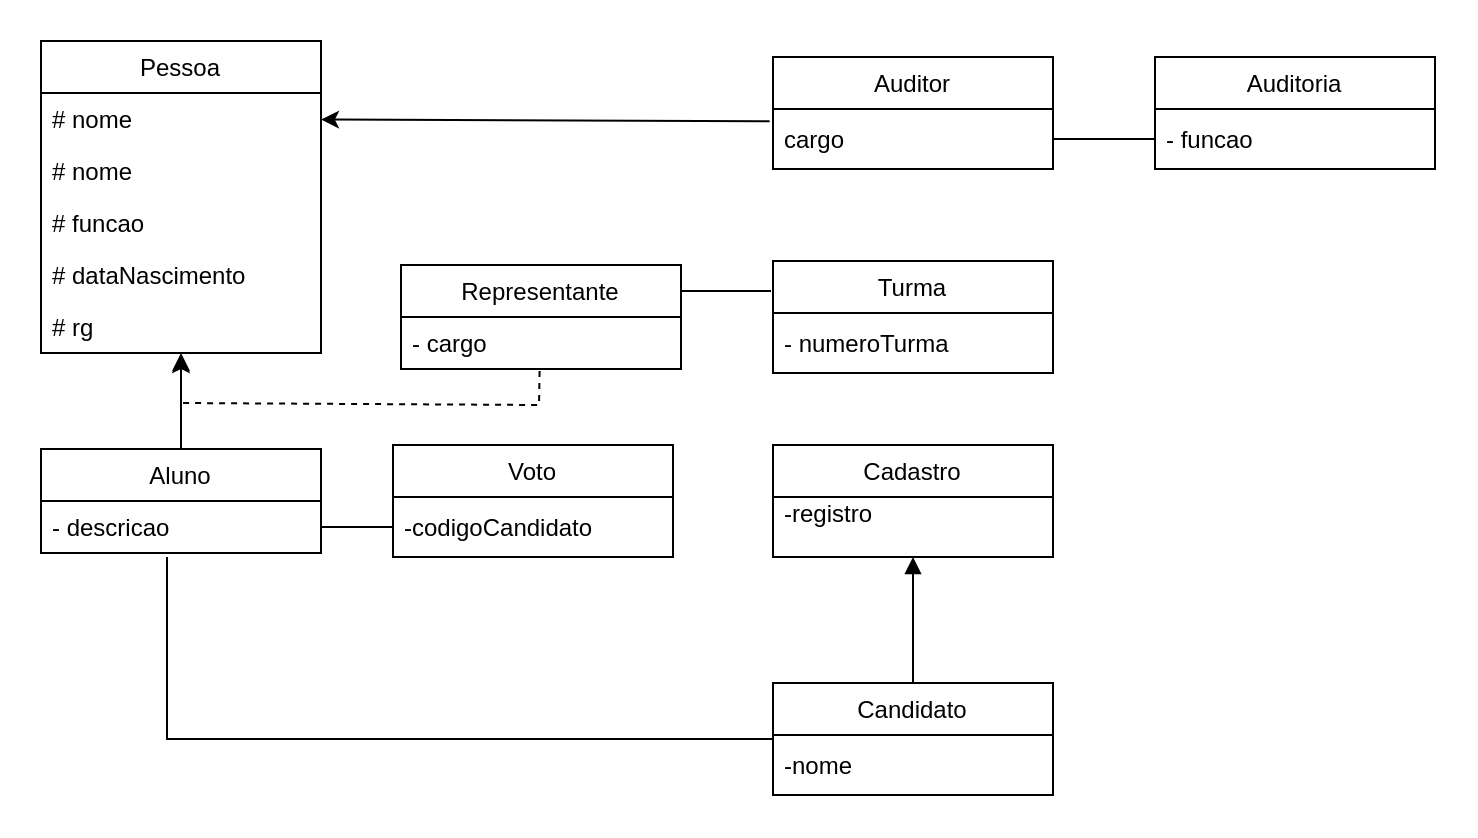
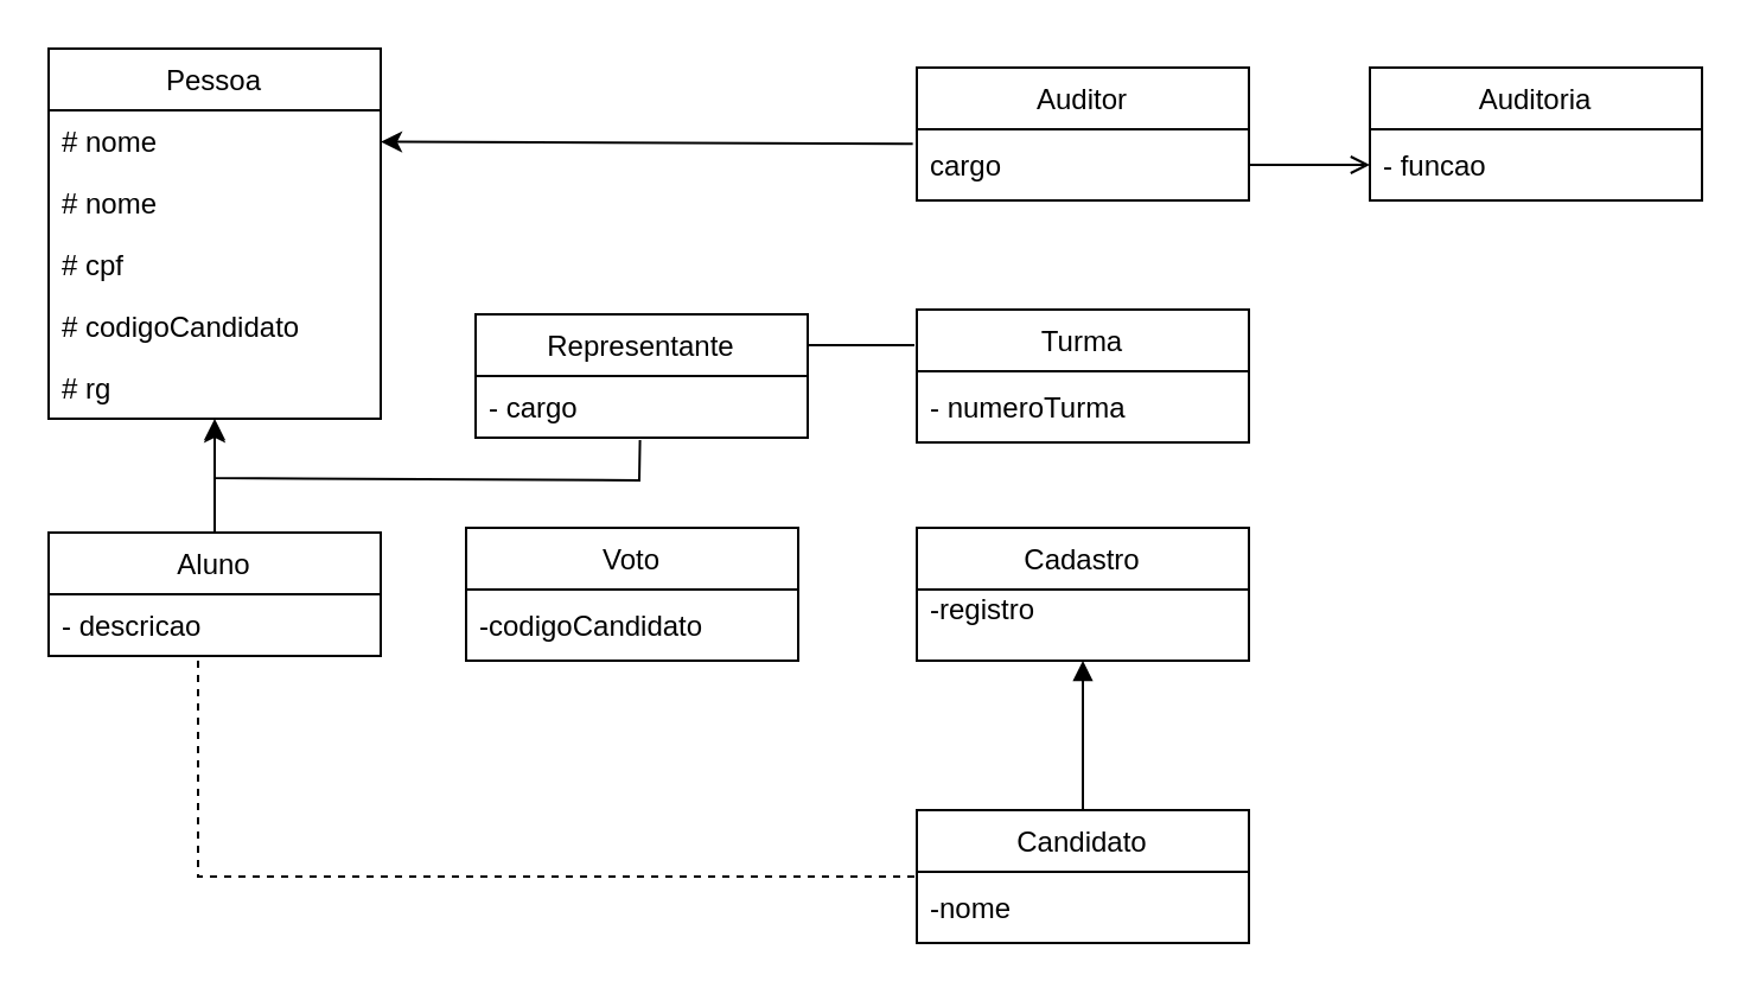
  <mxCell id="0" />
  <mxCell id="1" parent="0" />
  <mxCell id="2" value="Pessoa" style="swimlane;fontStyle=0;childLayout=stackLayout;horizontal=1;startSize=26;fillColor=none;horizontalStack=0;resizeParent=1;resizeParentMax=0;resizeLast=0;collapsible=1;marginBottom=0;" parent="1" vertex="1"><mxGeometry x="20" y="20" width="140" height="156" as="geometry" /></mxCell>
  <mxCell id="3" value="# nome" style="text;strokeColor=none;fillColor=none;align=left;verticalAlign=top;spacingLeft=4;spacingRight=4;overflow=hidden;rotatable=0;points=[[0,0.5],[1,0.5]];portConstraint=eastwest;" parent="2" vertex="1"><mxGeometry y="26" width="140" height="26" as="geometry" /></mxCell>
  <mxCell id="4" value="# nome" style="text;strokeColor=none;fillColor=none;align=left;verticalAlign=top;spacingLeft=4;spacingRight=4;overflow=hidden;rotatable=0;points=[[0,0.5],[1,0.5]];portConstraint=eastwest;" vertex="1" parent="2"><mxGeometry y="52" width="140" height="26" as="geometry" /></mxCell>
- <mxCell id="5" value="# funcao" style="text;strokeColor=none;fillColor=none;align=left;verticalAlign=top;spacingLeft=4;spacingRight=4;overflow=hidden;rotatable=0;points=[[0,0.5],[1,0.5]];portConstraint=eastwest;" parent="2" vertex="1"><mxGeometry y="78" width="140" height="26" as="geometry" /></mxCell>
- <mxCell id="6" value="# dataNascimento" style="text;strokeColor=none;fillColor=none;align=left;verticalAlign=top;spacingLeft=4;spacingRight=4;overflow=hidden;rotatable=0;points=[[0,0.5],[1,0.5]];portConstraint=eastwest;" parent="2" vertex="1"><mxGeometry y="104" width="140" height="26" as="geometry" /></mxCell>
+ <mxCell id="5" value="# cpf" style="text;strokeColor=none;fillColor=none;align=left;verticalAlign=top;spacingLeft=4;spacingRight=4;overflow=hidden;rotatable=0;points=[[0,0.5],[1,0.5]];portConstraint=eastwest;" parent="2" vertex="1"><mxGeometry y="78" width="140" height="26" as="geometry" /></mxCell>
+ <mxCell id="6" value="# codigoCandidato" style="text;strokeColor=none;fillColor=none;align=left;verticalAlign=top;spacingLeft=4;spacingRight=4;overflow=hidden;rotatable=0;points=[[0,0.5],[1,0.5]];portConstraint=eastwest;" parent="2" vertex="1"><mxGeometry y="104" width="140" height="26" as="geometry" /></mxCell>
  <mxCell id="7" value="# rg" style="text;strokeColor=none;fillColor=none;align=left;verticalAlign=top;spacingLeft=4;spacingRight=4;overflow=hidden;rotatable=0;points=[[0,0.5],[1,0.5]];portConstraint=eastwest;" parent="2" vertex="1"><mxGeometry y="130" width="140" height="26" as="geometry" /></mxCell>
  <mxCell id="8" value="Turma" style="swimlane;fontStyle=0;childLayout=stackLayout;horizontal=1;startSize=26;fillColor=none;horizontalStack=0;resizeParent=1;resizeParentMax=0;resizeLast=0;collapsible=1;marginBottom=0;" parent="1" vertex="1"><mxGeometry x="386" y="130" width="140" height="56" as="geometry" /></mxCell>
  <mxCell id="9" value="- numeroTurma" style="text;strokeColor=none;fillColor=none;align=left;verticalAlign=middle;spacingLeft=4;spacingRight=4;overflow=hidden;points=[[0,0.5],[1,0.5]];portConstraint=eastwest;rotatable=0;" vertex="1" parent="8"><mxGeometry y="26" width="140" height="30" as="geometry" /></mxCell>
  <mxCell id="10" style="edgeStyle=orthogonalEdgeStyle;rounded=0;orthogonalLoop=1;jettySize=auto;html=1;exitX=0.5;exitY=0;exitDx=0;exitDy=0;" edge="1" parent="1" source="11"><mxGeometry relative="1" as="geometry"><mxPoint x="90" y="177" as="targetPoint" /><Array as="points"><mxPoint x="90" y="204" /><mxPoint x="90" y="204" /></Array></mxGeometry></mxCell>
  <mxCell id="11" value="Aluno" style="swimlane;fontStyle=0;childLayout=stackLayout;horizontal=1;startSize=26;fillColor=none;horizontalStack=0;resizeParent=1;resizeParentMax=0;resizeLast=0;collapsible=1;marginBottom=0;" parent="1" vertex="1"><mxGeometry x="20" y="224" width="140" height="52" as="geometry" /></mxCell>
  <mxCell id="12" value="- descricao" style="text;strokeColor=none;fillColor=none;align=left;verticalAlign=top;spacingLeft=4;spacingRight=4;overflow=hidden;rotatable=0;points=[[0,0.5],[1,0.5]];portConstraint=eastwest;" parent="11" vertex="1"><mxGeometry y="26" width="140" height="26" as="geometry" /></mxCell>
  <mxCell id="13" value="Representante" style="swimlane;fontStyle=0;childLayout=stackLayout;horizontal=1;startSize=26;fillColor=none;horizontalStack=0;resizeParent=1;resizeParentMax=0;resizeLast=0;collapsible=1;marginBottom=0;" parent="1" vertex="1"><mxGeometry x="200" y="132" width="140" height="52" as="geometry" /></mxCell>
  <mxCell id="14" value="- cargo" style="text;strokeColor=none;fillColor=none;align=left;verticalAlign=top;spacingLeft=4;spacingRight=4;overflow=hidden;rotatable=0;points=[[0,0.5],[1,0.5]];portConstraint=eastwest;" parent="13" vertex="1"><mxGeometry y="26" width="140" height="26" as="geometry" /></mxCell>
  <mxCell id="15" value="Candidato" style="swimlane;fontStyle=0;childLayout=stackLayout;horizontal=1;startSize=26;fillColor=none;horizontalStack=0;resizeParent=1;resizeParentMax=0;resizeLast=0;collapsible=1;marginBottom=0;" parent="1" vertex="1"><mxGeometry x="386" y="341" width="140" height="56" as="geometry" /></mxCell>
  <mxCell id="16" value="-nome" style="text;strokeColor=none;fillColor=none;align=left;verticalAlign=middle;spacingLeft=4;spacingRight=4;overflow=hidden;points=[[0,0.5],[1,0.5]];portConstraint=eastwest;rotatable=0;" vertex="1" parent="15"><mxGeometry y="26" width="140" height="30" as="geometry" /></mxCell>
  <mxCell id="17" value="Cadastro" style="swimlane;fontStyle=0;childLayout=stackLayout;horizontal=1;startSize=26;fillColor=none;horizontalStack=0;resizeParent=1;resizeParentMax=0;resizeLast=0;collapsible=1;marginBottom=0;" parent="1" vertex="1"><mxGeometry x="386" y="222" width="140" height="56" as="geometry" /></mxCell>
  <mxCell id="18" value="-registro&#10;" style="text;strokeColor=none;fillColor=none;align=left;verticalAlign=middle;spacingLeft=4;spacingRight=4;overflow=hidden;points=[[0,0.5],[1,0.5]];portConstraint=eastwest;rotatable=0;" vertex="1" parent="17"><mxGeometry y="26" width="140" height="30" as="geometry" /></mxCell>
  <mxCell id="19" value="Voto" style="swimlane;fontStyle=0;childLayout=stackLayout;horizontal=1;startSize=26;fillColor=none;horizontalStack=0;resizeParent=1;resizeParentMax=0;resizeLast=0;collapsible=1;marginBottom=0;" parent="1" vertex="1"><mxGeometry x="196" y="222" width="140" height="56" as="geometry" /></mxCell>
  <mxCell id="20" value="-codigoCandidato" style="text;strokeColor=none;fillColor=none;align=left;verticalAlign=middle;spacingLeft=4;spacingRight=4;overflow=hidden;points=[[0,0.5],[1,0.5]];portConstraint=eastwest;rotatable=0;" vertex="1" parent="19"><mxGeometry y="26" width="140" height="30" as="geometry" /></mxCell>
  <mxCell id="21" value="Auditor" style="swimlane;fontStyle=0;childLayout=stackLayout;horizontal=1;startSize=26;fillColor=none;horizontalStack=0;resizeParent=1;resizeParentMax=0;resizeLast=0;collapsible=1;marginBottom=0;" parent="1" vertex="1"><mxGeometry x="386" y="28" width="140" height="56" as="geometry" /></mxCell>
  <mxCell id="22" value="cargo" style="text;strokeColor=none;fillColor=none;align=left;verticalAlign=middle;spacingLeft=4;spacingRight=4;overflow=hidden;points=[[0,0.5],[1,0.5]];portConstraint=eastwest;rotatable=0;" vertex="1" parent="21"><mxGeometry y="26" width="140" height="30" as="geometry" /></mxCell>
  <mxCell id="23" value="Auditoria" style="swimlane;fontStyle=0;childLayout=stackLayout;horizontal=1;startSize=26;fillColor=none;horizontalStack=0;resizeParent=1;resizeParentMax=0;resizeLast=0;collapsible=1;marginBottom=0;" parent="1" vertex="1"><mxGeometry x="577" y="28" width="140" height="56" as="geometry" /></mxCell>
  <mxCell id="24" value="- funcao " style="text;strokeColor=none;fillColor=none;align=left;verticalAlign=middle;spacingLeft=4;spacingRight=4;overflow=hidden;points=[[0,0.5],[1,0.5]];portConstraint=eastwest;rotatable=0;" vertex="1" parent="23"><mxGeometry y="26" width="140" height="30" as="geometry" /></mxCell>
- <mxCell id="25" value="" style="endArrow=none;html=1;rounded=0;exitX=0.45;exitY=1.077;exitDx=0;exitDy=0;exitPerimeter=0;entryX=0;entryY=0.5;entryDx=0;entryDy=0;" parent="1" source="12" target="15" edge="1"><mxGeometry width="50" height="50" relative="1" as="geometry"><mxPoint x="417" y="319" as="sourcePoint" /><mxPoint x="709" y="418" as="targetPoint" /><Array as="points"><mxPoint x="83" y="369" /></Array></mxGeometry></mxCell>
+ <mxCell id="25" value="" style="endArrow=none;html=1;rounded=0;exitX=0.45;exitY=1.077;exitDx=0;exitDy=0;exitPerimeter=0;entryX=0;entryY=0.5;entryDx=0;entryDy=0;dashed=1;" parent="1" source="12" target="15" edge="1"><mxGeometry width="50" height="50" relative="1" as="geometry"><mxPoint x="417" y="319" as="sourcePoint" /><mxPoint x="709" y="418" as="targetPoint" /><Array as="points"><mxPoint x="83" y="369" /></Array></mxGeometry></mxCell>
  <mxCell id="26" value="" style="endArrow=block;html=1;rounded=0;entryX=0.5;entryY=1;entryDx=0;entryDy=0;exitX=0.5;exitY=0;exitDx=0;exitDy=0;" parent="1" source="15" target="17" edge="1"><mxGeometry width="50" height="50" relative="1" as="geometry"><mxPoint x="417" y="319" as="sourcePoint" /><mxPoint x="467" y="269" as="targetPoint" /></mxGeometry></mxCell>
  <mxCell id="27" value="" style="endArrow=none;html=1;rounded=0;exitX=1;exitY=0.25;exitDx=0;exitDy=0;" edge="1" parent="1" source="13"><mxGeometry width="50" height="50" relative="1" as="geometry"><mxPoint x="341" y="197" as="sourcePoint" /><mxPoint x="385" y="145" as="targetPoint" /></mxGeometry></mxCell>
- <mxCell id="28" value="" style="endArrow=classic;html=1;rounded=0;exitX=0.495;exitY=1.037;exitDx=0;exitDy=0;exitPerimeter=0;entryX=0.5;entryY=1;entryDx=0;entryDy=0;dashed=1;" edge="1" parent="1" source="14" target="2"><mxGeometry width="50" height="50" relative="1" as="geometry"><mxPoint x="168" y="227" as="sourcePoint" /><mxPoint x="102" y="197" as="targetPoint" /><Array as="points"><mxPoint x="269" y="202" /><mxPoint x="90" y="201" /></Array></mxGeometry></mxCell>
- <mxCell id="29" value="" style="endArrow=none;html=1;rounded=0;exitX=1;exitY=0.5;exitDx=0;exitDy=0;entryX=0;entryY=0.5;entryDx=0;entryDy=0;" edge="1" parent="1" source="12" target="20"><mxGeometry width="50" height="50" relative="1" as="geometry"><mxPoint x="163" y="279" as="sourcePoint" /><mxPoint x="213" y="229" as="targetPoint" /></mxGeometry></mxCell>
+ <mxCell id="28" value="" style="endArrow=classic;html=1;rounded=0;exitX=0.495;exitY=1.037;exitDx=0;exitDy=0;exitPerimeter=0;entryX=0.5;entryY=1;entryDx=0;entryDy=0;" edge="1" parent="1" source="14" target="2"><mxGeometry width="50" height="50" relative="1" as="geometry"><mxPoint x="168" y="227" as="sourcePoint" /><mxPoint x="102" y="197" as="targetPoint" /><Array as="points"><mxPoint x="269" y="202" /><mxPoint x="90" y="201" /></Array></mxGeometry></mxCell>
  <mxCell id="30" value="" style="endArrow=classic;html=1;rounded=0;exitX=-0.012;exitY=0.205;exitDx=0;exitDy=0;exitPerimeter=0;" edge="1" parent="1" source="22" target="3"><mxGeometry width="50" height="50" relative="1" as="geometry"><mxPoint x="220" y="81" as="sourcePoint" /><mxPoint x="270" y="31" as="targetPoint" /></mxGeometry></mxCell>
- <mxCell id="31" value="" style="endArrow=none;html=1;rounded=0;exitX=1;exitY=0.5;exitDx=0;exitDy=0;" edge="1" parent="1" source="22" target="24"><mxGeometry width="50" height="50" relative="1" as="geometry"><mxPoint x="533" y="95" as="sourcePoint" /><mxPoint x="583" y="45" as="targetPoint" /></mxGeometry></mxCell>
+ <mxCell id="31" value="" style="endArrow=open;html=1;rounded=0;exitX=1;exitY=0.5;exitDx=0;exitDy=0;" edge="1" parent="1" source="22" target="24"><mxGeometry width="50" height="50" relative="1" as="geometry"><mxPoint x="533" y="95" as="sourcePoint" /><mxPoint x="583" y="45" as="targetPoint" /></mxGeometry></mxCell>
